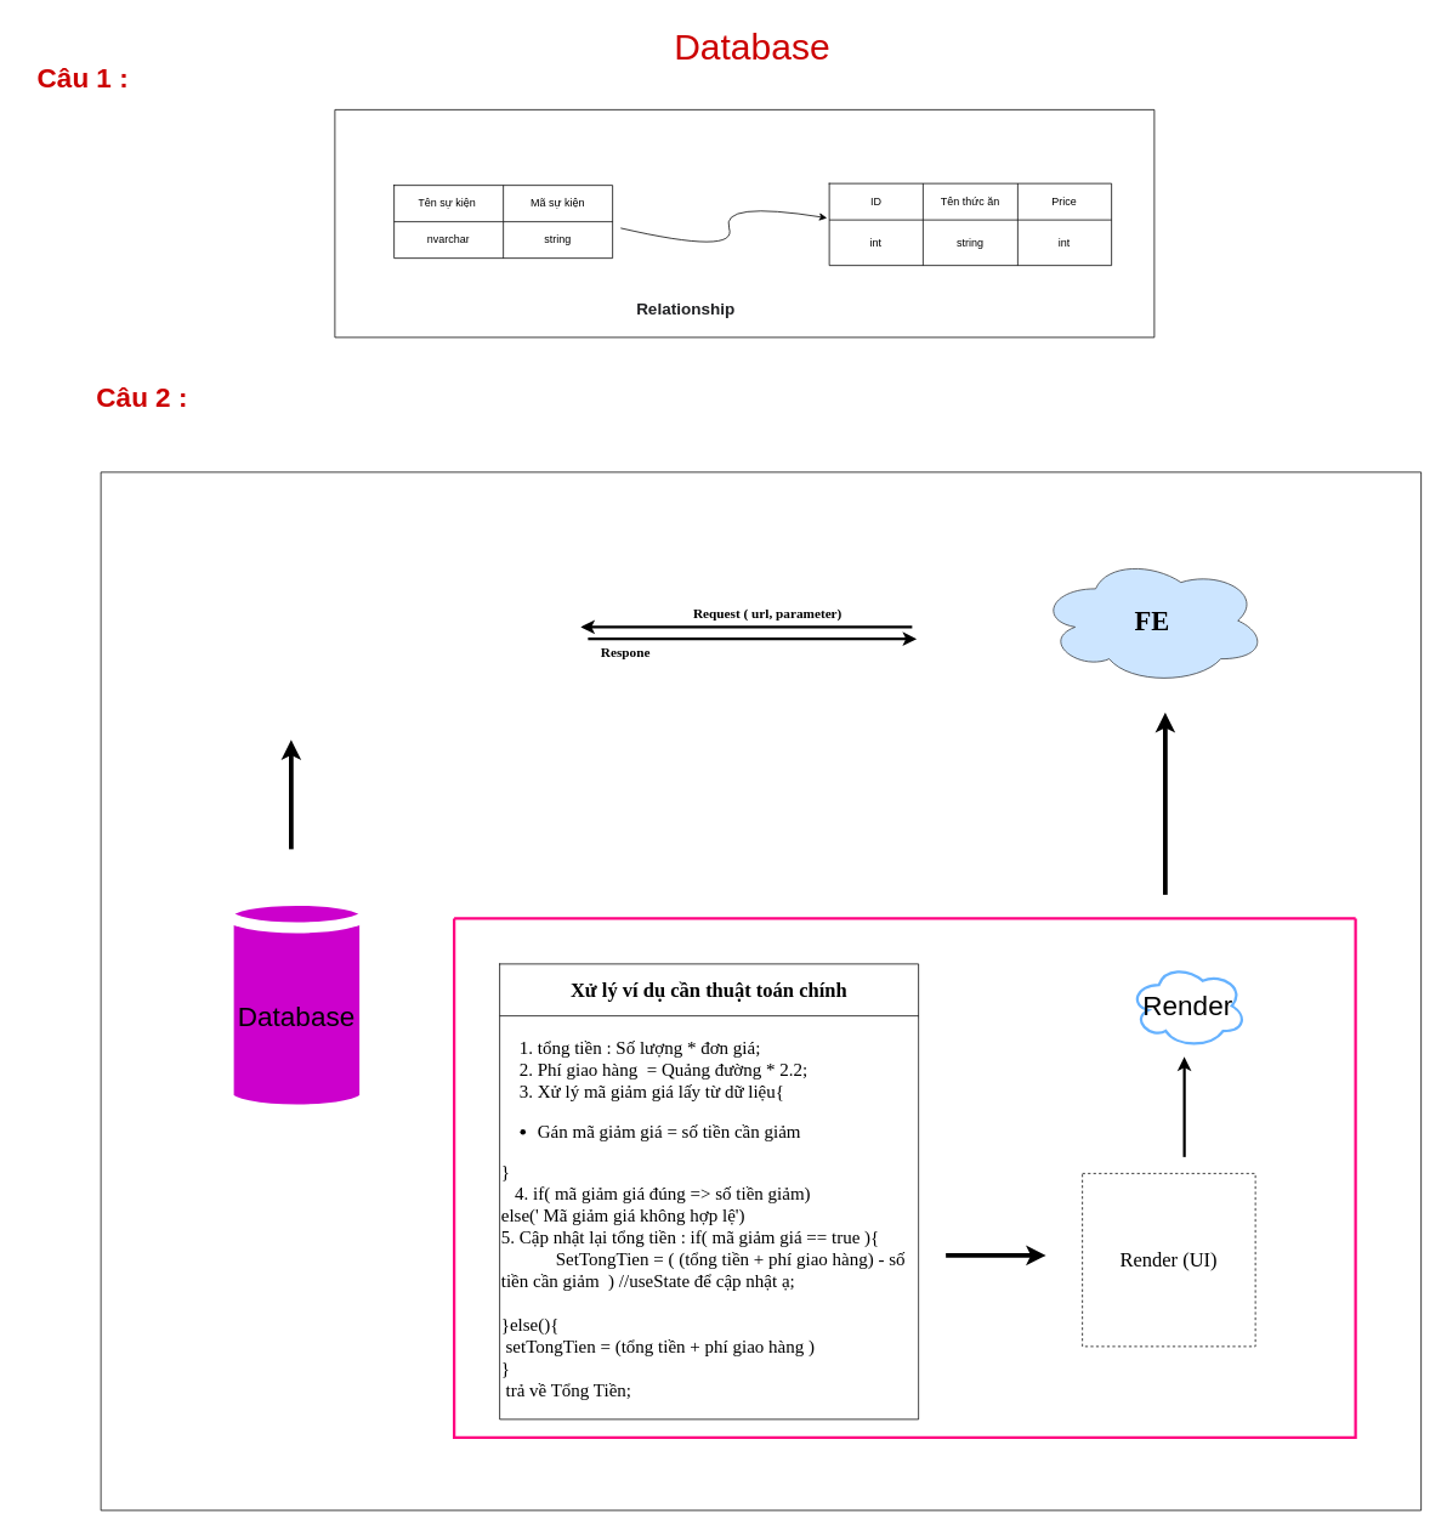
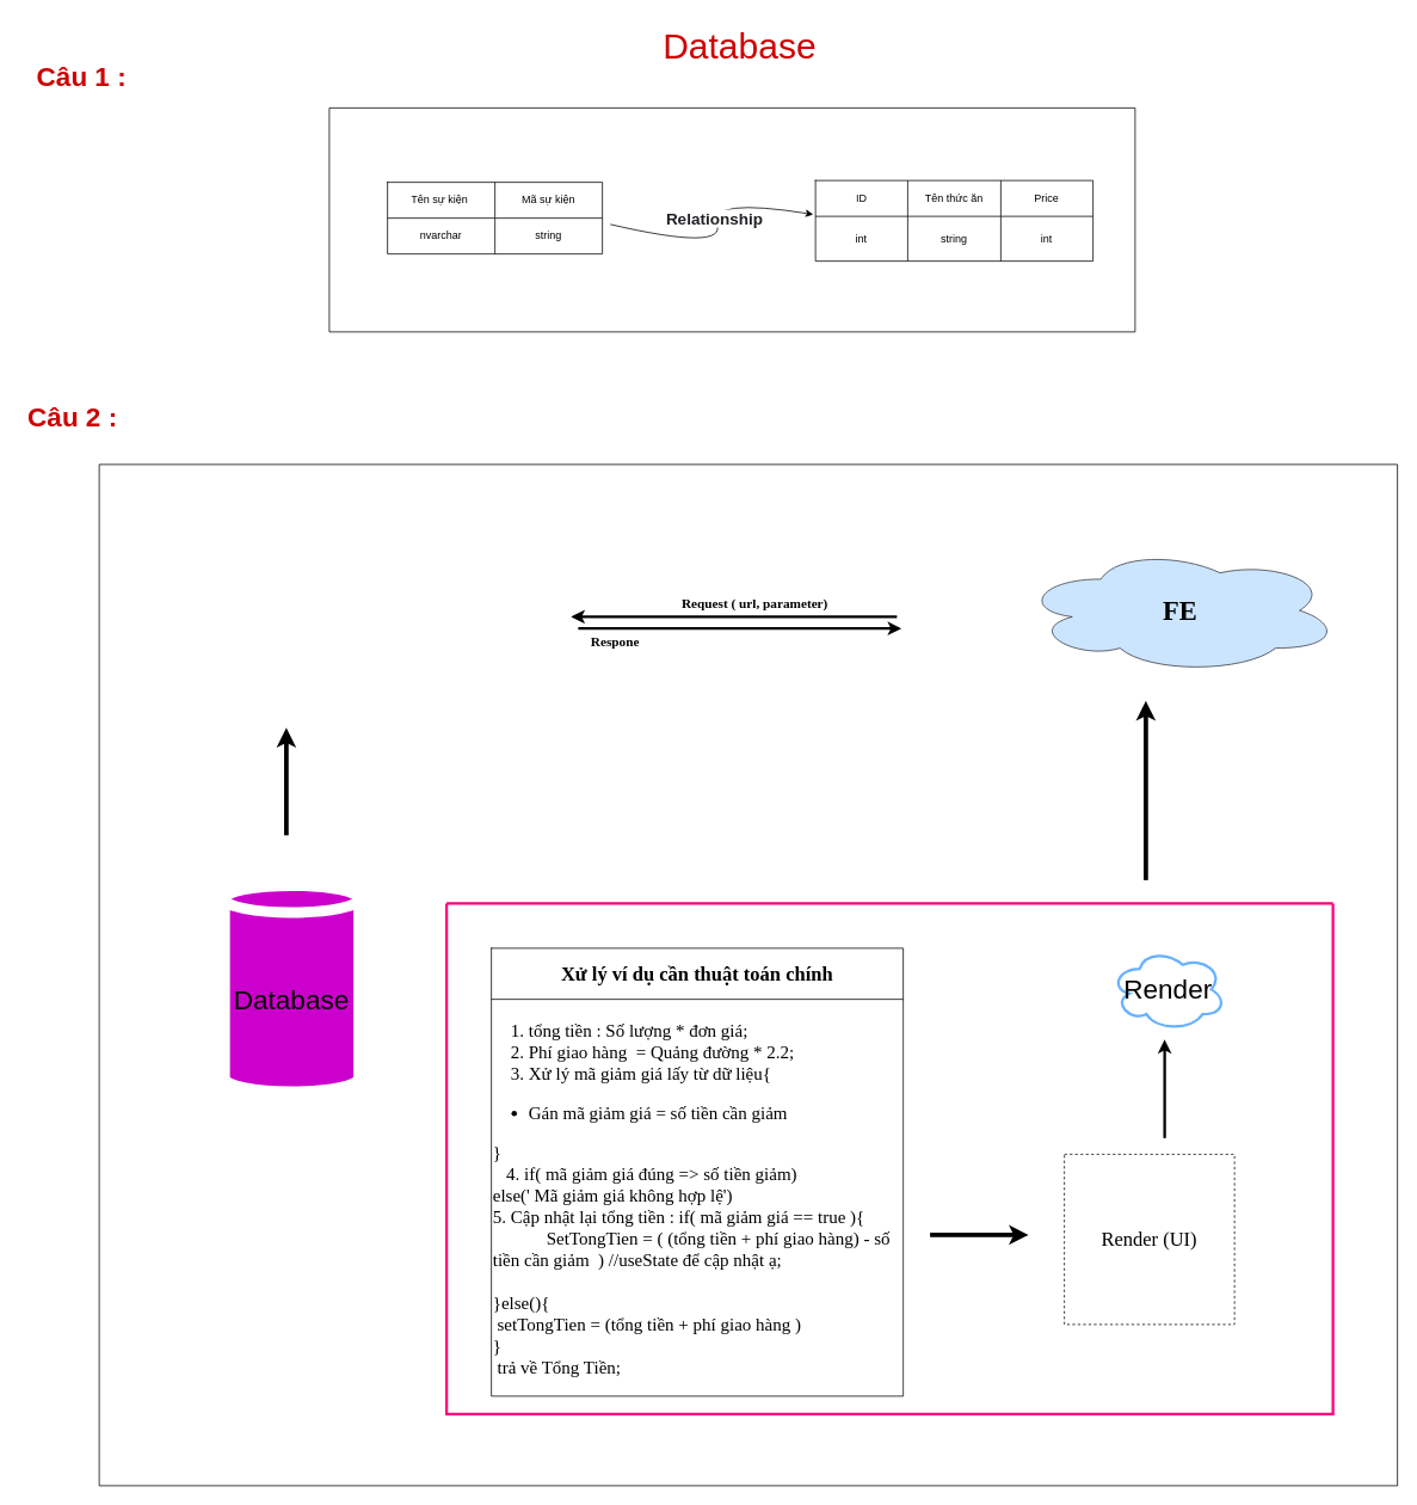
  <mxCell id="0" />
  <mxCell id="1" parent="0" />
  <mxCell id="2" value="" style="swimlane;startSize=0;gradientColor=default;fillColor=none;fontColor=default;labelBorderColor=none;" parent="1" vertex="1"><mxGeometry x="110" y="518" width="1450" height="1140" as="geometry" /></mxCell>
  <mxCell id="3" value="&lt;font style=&quot;font-size: 30px;&quot;&gt;Database&lt;/font&gt;" style="shape=cylinder3;whiteSpace=wrap;html=1;boundedLbl=1;backgroundOutline=1;size=15;labelBackgroundColor=none;strokeColor=#FFFFFF;strokeWidth=12;fontSize=20;fillColor=#CC00CC;" parent="2" vertex="1"><mxGeometry x="140" y="470" width="150" height="230" as="geometry" /></mxCell>
  <mxCell id="4" value="" style="endArrow=classic;html=1;rounded=0;fontSize=30;fontColor=default;verticalAlign=top;strokeWidth=5;" parent="2" edge="1"><mxGeometry width="50" height="50" relative="1" as="geometry"><mxPoint x="209" y="414" as="sourcePoint" /><mxPoint x="209" y="294" as="targetPoint" /><Array as="points"><mxPoint x="209" y="354" /></Array></mxGeometry></mxCell>
  <mxCell id="5" value="" style="swimlane;startSize=0;labelBackgroundColor=none;strokeColor=#FF0080;strokeWidth=3;fontSize=30;fontColor=default;fillColor=#CC00CC;gradientColor=default;" parent="2" vertex="1"><mxGeometry x="388" y="490" width="990" height="570" as="geometry" /></mxCell>
  <mxCell id="6" value="" style="shape=table;startSize=0;container=1;collapsible=0;childLayout=tableLayout;labelBackgroundColor=default;labelBorderColor=none;strokeColor=default;strokeWidth=1;fontFamily=Times New Roman;fontSize=15;fontColor=default;fillColor=none;gradientColor=default;" parent="5" vertex="1"><mxGeometry x="50" y="50" width="460" height="500" as="geometry" /></mxCell>
  <mxCell id="7" value="" style="shape=tableRow;horizontal=0;startSize=0;swimlaneHead=0;swimlaneBody=0;top=0;left=0;bottom=0;right=0;collapsible=0;dropTarget=0;fillColor=none;points=[[0,0.5],[1,0.5]];portConstraint=eastwest;labelBackgroundColor=default;labelBorderColor=none;strokeColor=default;strokeWidth=1;fontFamily=Times New Roman;fontSize=15;fontColor=default;" parent="6" vertex="1"><mxGeometry width="460" height="57" as="geometry" /></mxCell>
  <mxCell id="8" value="&lt;span&gt;&lt;font style=&quot;font-size: 22px;&quot;&gt;Xử lý ví dụ cần thuật toán chính&lt;/font&gt;&lt;/span&gt;" style="shape=partialRectangle;html=1;whiteSpace=wrap;connectable=0;overflow=hidden;fillColor=none;top=0;left=0;bottom=0;right=0;pointerEvents=1;labelBackgroundColor=default;labelBorderColor=none;strokeColor=default;strokeWidth=1;fontFamily=Times New Roman;fontSize=15;fontColor=default;fontStyle=1" parent="7" vertex="1"><mxGeometry width="460" height="57" as="geometry"><mxRectangle width="460" height="57" as="alternateBounds" /></mxGeometry></mxCell>
  <mxCell id="9" value="" style="shape=tableRow;horizontal=0;startSize=0;swimlaneHead=0;swimlaneBody=0;top=0;left=0;bottom=0;right=0;collapsible=0;dropTarget=0;fillColor=none;points=[[0,0.5],[1,0.5]];portConstraint=eastwest;labelBackgroundColor=default;labelBorderColor=none;strokeColor=default;strokeWidth=1;fontFamily=Times New Roman;fontSize=15;fontColor=default;" parent="6" vertex="1"><mxGeometry y="57" width="460" height="443" as="geometry" /></mxCell>
  <mxCell id="10" value="&lt;ol style=&quot;font-size: 20px;&quot;&gt;&lt;li style=&quot;font-size: 20px;&quot;&gt;tổng tiền : Số lượng * đơn giá;&lt;/li&gt;&lt;li style=&quot;font-size: 20px;&quot;&gt;Phí giao hàng&amp;nbsp; = Quảng đường * 2.2;&lt;/li&gt;&lt;li style=&quot;font-size: 20px;&quot;&gt;Xử lý mã giảm giá lấy từ dữ liệu{&lt;/li&gt;&lt;/ol&gt;&lt;ul&gt;&lt;li&gt;Gán mã giảm giá = số tiền cần giảm&amp;nbsp;&lt;/li&gt;&lt;/ul&gt;}&amp;nbsp; &amp;nbsp;&amp;nbsp;&lt;span style=&quot;&quot;&gt; &lt;br&gt;&lt;/span&gt;&amp;nbsp; &amp;nbsp;4. if( mã giảm giá đúng =&amp;gt; số tiền giảm)&amp;nbsp;&lt;br&gt;&lt;span style=&quot;&quot;&gt;&lt;span style=&quot;&quot;&gt; &lt;/span&gt;else(' Mã giảm giá không hợp lệ')&lt;br&gt;   5. Cập nhật lại tổng tiền : if( mã giảm giá == true ){&lt;br&gt;&lt;span style=&quot;white-space: pre;&quot;&gt; &lt;/span&gt;&lt;span style=&quot;&quot;&gt;&amp;nbsp; &amp;nbsp; &amp;nbsp; &amp;nbsp; &amp;nbsp;&amp;nbsp;&lt;span style=&quot;white-space: pre;&quot;&gt; &lt;/span&gt;&lt;/span&gt;&lt;/span&gt;&lt;span style=&quot;&quot;&gt;SetTongTien = ( (tổng tiền + phí giao hàng) - số tiền cần giảm&amp;nbsp; ) //useState để cập nhật ạ;&lt;br&gt;&lt;/span&gt;&lt;span style=&quot;&quot;&gt;&lt;br&gt;}else(){&lt;br&gt;&lt;span style=&quot;white-space: pre;&quot;&gt; &lt;/span&gt;setTongTien = (tổng tiền + phí giao hàng )&lt;br&gt;}&lt;br&gt;&lt;span style=&quot;white-space: pre;&quot;&gt; &lt;/span&gt;trả về Tổng Tiền;&lt;br&gt;&lt;br&gt;&lt;span style=&quot;&quot;&gt;&lt;/span&gt;&lt;span style=&quot;&quot;&gt;&lt;/span&gt;&lt;/span&gt;" style="shape=partialRectangle;html=1;whiteSpace=wrap;connectable=0;overflow=hidden;fillColor=none;top=0;left=0;bottom=0;right=0;pointerEvents=1;labelBackgroundColor=default;labelBorderColor=none;strokeColor=default;strokeWidth=1;fontFamily=Times New Roman;fontSize=20;fontColor=default;align=left;fontStyle=0" parent="9" vertex="1"><mxGeometry width="460" height="443" as="geometry"><mxRectangle width="460" height="443" as="alternateBounds" /></mxGeometry></mxCell>
  <mxCell id="11" value="" style="endArrow=classic;html=1;rounded=0;fontFamily=Times New Roman;fontSize=22;fontColor=default;strokeWidth=5;" parent="5" edge="1"><mxGeometry width="50" height="50" relative="1" as="geometry"><mxPoint x="540" y="370" as="sourcePoint" /><mxPoint x="650" y="370" as="targetPoint" /></mxGeometry></mxCell>
  <mxCell id="12" value="Render (UI)" style="whiteSpace=wrap;html=1;aspect=fixed;labelBackgroundColor=default;labelBorderColor=none;strokeColor=default;strokeWidth=1;fontFamily=Times New Roman;fontSize=22;fontColor=default;fillColor=none;gradientColor=default;dashed=1;" parent="5" vertex="1"><mxGeometry x="690" y="280" width="190" height="190" as="geometry" /></mxCell>
  <mxCell id="13" value="" style="endArrow=classic;html=1;rounded=0;strokeWidth=3;fontSize=30;fontColor=#CC0000;" edge="1" parent="5"><mxGeometry width="50" height="50" relative="1" as="geometry"><mxPoint x="802" y="262" as="sourcePoint" /><mxPoint x="802" y="152" as="targetPoint" /></mxGeometry></mxCell>
  <mxCell id="14" value="Render" style="ellipse;shape=cloud;whiteSpace=wrap;html=1;strokeColor=#66B2FF;strokeWidth=3;fontSize=30;fontColor=#000000;" vertex="1" parent="5"><mxGeometry x="742" y="50" width="128" height="92" as="geometry" /></mxCell>
- <mxCell id="15" value="&lt;font face=&quot;Times New Roman&quot;&gt;FE&lt;/font&gt;" style="ellipse;shape=cloud;whiteSpace=wrap;html=1;labelBackgroundColor=none;labelBorderColor=none;strokeColor=#36393d;strokeWidth=1;fontSize=30;fillColor=#cce5ff;fontStyle=1" parent="2" vertex="1"><mxGeometry x="1030" y="93" width="250" height="140" as="geometry" /></mxCell>
+ <mxCell id="15" value="&lt;font face=&quot;Times New Roman&quot;&gt;FE&lt;/font&gt;" style="ellipse;shape=cloud;whiteSpace=wrap;html=1;labelBackgroundColor=none;labelBorderColor=none;strokeColor=#36393d;strokeWidth=1;fontSize=30;fillColor=#cce5ff;fontStyle=1" parent="2" vertex="1"><mxGeometry x="1030" y="93" width="355" height="140" as="geometry" /></mxCell>
  <mxCell id="16" value="" style="endArrow=classic;html=1;rounded=0;fontFamily=Times New Roman;fontSize=30;fontColor=default;strokeWidth=5;" parent="2" edge="1"><mxGeometry width="50" height="50" relative="1" as="geometry"><mxPoint x="1169" y="464" as="sourcePoint" /><mxPoint x="1169" y="264" as="targetPoint" /></mxGeometry></mxCell>
  <mxCell id="17" value="" style="endArrow=classic;html=1;rounded=0;fontFamily=Times New Roman;fontSize=30;fontColor=default;strokeWidth=3;" parent="2" edge="1"><mxGeometry width="50" height="50" relative="1" as="geometry"><mxPoint x="535" y="183" as="sourcePoint" /><mxPoint x="896" y="183" as="targetPoint" /></mxGeometry></mxCell>
  <mxCell id="18" value="" style="endArrow=classic;html=1;rounded=0;fontFamily=Times New Roman;fontSize=30;fontColor=default;strokeWidth=3;" parent="2" edge="1"><mxGeometry width="50" height="50" relative="1" as="geometry"><mxPoint x="891" y="170" as="sourcePoint" /><mxPoint x="527" y="170" as="targetPoint" /></mxGeometry></mxCell>
  <mxCell id="19" value="Request ( url, parameter)" style="text;html=1;resizable=0;autosize=1;align=center;verticalAlign=middle;points=[];fillColor=none;strokeColor=none;rounded=0;labelBackgroundColor=default;labelBorderColor=none;strokeWidth=1;fontFamily=Times New Roman;fontSize=15;fontColor=default;fontStyle=1" parent="2" vertex="1"><mxGeometry x="637" y="140" width="190" height="30" as="geometry" /></mxCell>
  <mxCell id="20" value="Respone" style="text;html=1;resizable=0;autosize=1;align=center;verticalAlign=middle;points=[];fillColor=none;strokeColor=none;rounded=0;labelBackgroundColor=default;labelBorderColor=none;strokeWidth=1;fontFamily=Times New Roman;fontSize=15;fontColor=default;rotation=0;fontStyle=1" parent="2" vertex="1"><mxGeometry x="536" y="182" width="80" height="30" as="geometry" /></mxCell>
  <mxCell id="21" value="Database" style="text;html=1;resizable=0;autosize=1;align=center;verticalAlign=middle;points=[];fillColor=none;strokeColor=none;rounded=0;fontSize=40;fontColor=#CC0000;" vertex="1" parent="1"><mxGeometry x="730" y="20" width="190" height="60" as="geometry" /></mxCell>
  <mxCell id="22" value="" style="swimlane;startSize=0;fontSize=40;" vertex="1" parent="1"><mxGeometry x="367" y="120" width="900" height="250" as="geometry" /></mxCell>
  <mxCell id="23" value="" style="shape=table;startSize=0;container=1;collapsible=0;childLayout=tableLayout;" vertex="1" parent="22"><mxGeometry x="65" y="83" width="240" height="80" as="geometry" /></mxCell>
  <mxCell id="24" value="" style="shape=tableRow;horizontal=0;startSize=0;swimlaneHead=0;swimlaneBody=0;top=0;left=0;bottom=0;right=0;collapsible=0;dropTarget=0;fillColor=none;points=[[0,0.5],[1,0.5]];portConstraint=eastwest;" vertex="1" parent="23"><mxGeometry width="240" height="40" as="geometry" /></mxCell>
  <mxCell id="25" value="Tên sự kiện&lt;span style=&quot;white-space: pre;&quot;&gt; &lt;/span&gt;" style="shape=partialRectangle;html=1;whiteSpace=wrap;connectable=0;overflow=hidden;fillColor=none;top=0;left=0;bottom=0;right=0;pointerEvents=1;" vertex="1" parent="24"><mxGeometry width="120" height="40" as="geometry"><mxRectangle width="120" height="40" as="alternateBounds" /></mxGeometry></mxCell>
  <mxCell id="26" value="Mã sự kiện" style="shape=partialRectangle;html=1;whiteSpace=wrap;connectable=0;overflow=hidden;fillColor=none;top=0;left=0;bottom=0;right=0;pointerEvents=1;" vertex="1" parent="24"><mxGeometry x="120" width="120" height="40" as="geometry"><mxRectangle width="120" height="40" as="alternateBounds" /></mxGeometry></mxCell>
  <mxCell id="27" value="" style="shape=tableRow;horizontal=0;startSize=0;swimlaneHead=0;swimlaneBody=0;top=0;left=0;bottom=0;right=0;collapsible=0;dropTarget=0;fillColor=none;points=[[0,0.5],[1,0.5]];portConstraint=eastwest;" vertex="1" parent="23"><mxGeometry y="40" width="240" height="40" as="geometry" /></mxCell>
  <mxCell id="28" value="nvarchar" style="shape=partialRectangle;html=1;whiteSpace=wrap;connectable=0;overflow=hidden;fillColor=none;top=0;left=0;bottom=0;right=0;pointerEvents=1;" vertex="1" parent="27"><mxGeometry width="120" height="40" as="geometry"><mxRectangle width="120" height="40" as="alternateBounds" /></mxGeometry></mxCell>
  <mxCell id="29" value="string" style="shape=partialRectangle;html=1;whiteSpace=wrap;connectable=0;overflow=hidden;fillColor=none;top=0;left=0;bottom=0;right=0;pointerEvents=1;" vertex="1" parent="27"><mxGeometry x="120" width="120" height="40" as="geometry"><mxRectangle width="120" height="40" as="alternateBounds" /></mxGeometry></mxCell>
  <mxCell id="30" value="" style="shape=table;startSize=0;container=1;collapsible=0;childLayout=tableLayout;" vertex="1" parent="22"><mxGeometry x="543" y="81" width="310" height="90" as="geometry" /></mxCell>
  <mxCell id="31" value="" style="shape=tableRow;horizontal=0;startSize=0;swimlaneHead=0;swimlaneBody=0;top=0;left=0;bottom=0;right=0;collapsible=0;dropTarget=0;fillColor=none;points=[[0,0.5],[1,0.5]];portConstraint=eastwest;" vertex="1" parent="30"><mxGeometry width="310" height="40" as="geometry" /></mxCell>
  <mxCell id="32" value="ID" style="shape=partialRectangle;html=1;whiteSpace=wrap;connectable=0;overflow=hidden;fillColor=none;top=0;left=0;bottom=0;right=0;pointerEvents=1;" vertex="1" parent="31"><mxGeometry width="103" height="40" as="geometry"><mxRectangle width="103" height="40" as="alternateBounds" /></mxGeometry></mxCell>
  <mxCell id="33" value="Tên thức ăn" style="shape=partialRectangle;html=1;whiteSpace=wrap;connectable=0;overflow=hidden;fillColor=none;top=0;left=0;bottom=0;right=0;pointerEvents=1;" vertex="1" parent="31"><mxGeometry x="103" width="104" height="40" as="geometry"><mxRectangle width="104" height="40" as="alternateBounds" /></mxGeometry></mxCell>
  <mxCell id="34" value="Price" style="shape=partialRectangle;html=1;whiteSpace=wrap;connectable=0;overflow=hidden;fillColor=none;top=0;left=0;bottom=0;right=0;pointerEvents=1;" vertex="1" parent="31"><mxGeometry x="207" width="103" height="40" as="geometry"><mxRectangle width="103" height="40" as="alternateBounds" /></mxGeometry></mxCell>
  <mxCell id="35" value="" style="shape=tableRow;horizontal=0;startSize=0;swimlaneHead=0;swimlaneBody=0;top=0;left=0;bottom=0;right=0;collapsible=0;dropTarget=0;fillColor=none;points=[[0,0.5],[1,0.5]];portConstraint=eastwest;" vertex="1" parent="30"><mxGeometry y="40" width="310" height="50" as="geometry" /></mxCell>
  <mxCell id="36" value="int" style="shape=partialRectangle;html=1;whiteSpace=wrap;connectable=0;overflow=hidden;fillColor=none;top=0;left=0;bottom=0;right=0;pointerEvents=1;" vertex="1" parent="35"><mxGeometry width="103" height="50" as="geometry"><mxRectangle width="103" height="50" as="alternateBounds" /></mxGeometry></mxCell>
  <mxCell id="37" value="string" style="shape=partialRectangle;html=1;whiteSpace=wrap;connectable=0;overflow=hidden;fillColor=none;top=0;left=0;bottom=0;right=0;pointerEvents=1;" vertex="1" parent="35"><mxGeometry x="103" width="104" height="50" as="geometry"><mxRectangle width="104" height="50" as="alternateBounds" /></mxGeometry></mxCell>
  <mxCell id="38" value="int" style="shape=partialRectangle;html=1;whiteSpace=wrap;connectable=0;overflow=hidden;fillColor=none;top=0;left=0;bottom=0;right=0;pointerEvents=1;" vertex="1" parent="35"><mxGeometry x="207" width="103" height="50" as="geometry"><mxRectangle width="103" height="50" as="alternateBounds" /></mxGeometry></mxCell>
  <mxCell id="39" value="" style="curved=1;endArrow=classic;html=1;rounded=0;fontSize=40;entryX=-0.008;entryY=-0.042;entryDx=0;entryDy=0;entryPerimeter=0;exitX=1.037;exitY=0.175;exitDx=0;exitDy=0;exitPerimeter=0;" edge="1" parent="22" source="27" target="35"><mxGeometry width="50" height="50" relative="1" as="geometry"><mxPoint x="313.88" y="101.12" as="sourcePoint" /><mxPoint x="537.73" y="87.4" as="targetPoint" /><Array as="points"><mxPoint x="443" y="160" /><mxPoint x="423" y="100" /></Array></mxGeometry></mxCell>
- <mxCell id="40" value="&lt;b style=&quot;color: rgb(32, 33, 36); font-family: arial, sans-serif; font-size: 18px; text-align: left; background-color: rgb(255, 255, 255);&quot;&gt;Relationship&lt;/b&gt;" style="text;html=1;resizable=0;autosize=1;align=center;verticalAlign=middle;points=[];fillColor=none;strokeColor=none;rounded=0;fontSize=18;" vertex="1" parent="22"><mxGeometry x="320" y="199" width="130" height="40" as="geometry" /></mxCell>
+ <mxCell id="40" value="&lt;b style=&quot;color: rgb(32, 33, 36); font-family: arial, sans-serif; font-size: 18px; text-align: left; background-color: rgb(255, 255, 255);&quot;&gt;Relationship&lt;/b&gt;" style="text;html=1;resizable=0;autosize=1;align=center;verticalAlign=middle;points=[];fillColor=none;strokeColor=none;rounded=0;fontSize=18;" vertex="1" parent="22"><mxGeometry x="365" y="104" width="130" height="40" as="geometry" /></mxCell>
  <mxCell id="41" value="Câu 1 :" style="text;html=1;resizable=0;autosize=1;align=center;verticalAlign=middle;points=[];fillColor=none;strokeColor=none;rounded=0;fontSize=30;fontColor=#CC0000;fontStyle=1" vertex="1" parent="1"><mxGeometry x="30" y="60" width="120" height="50" as="geometry" /></mxCell>
- <mxCell id="42" value="Câu 2 :" style="text;html=1;resizable=0;autosize=1;align=center;verticalAlign=middle;points=[];fillColor=none;strokeColor=none;rounded=0;fontSize=30;fontColor=#CC0000;fontStyle=1" vertex="1" parent="1"><mxGeometry x="95" y="410" width="120" height="50" as="geometry" /></mxCell>
+ <mxCell id="42" value="Câu 2 :" style="text;html=1;resizable=0;autosize=1;align=center;verticalAlign=middle;points=[];fillColor=none;strokeColor=none;rounded=0;fontSize=30;fontColor=#CC0000;fontStyle=1" vertex="1" parent="1"><mxGeometry x="20" y="440" width="120" height="50" as="geometry" /></mxCell>
